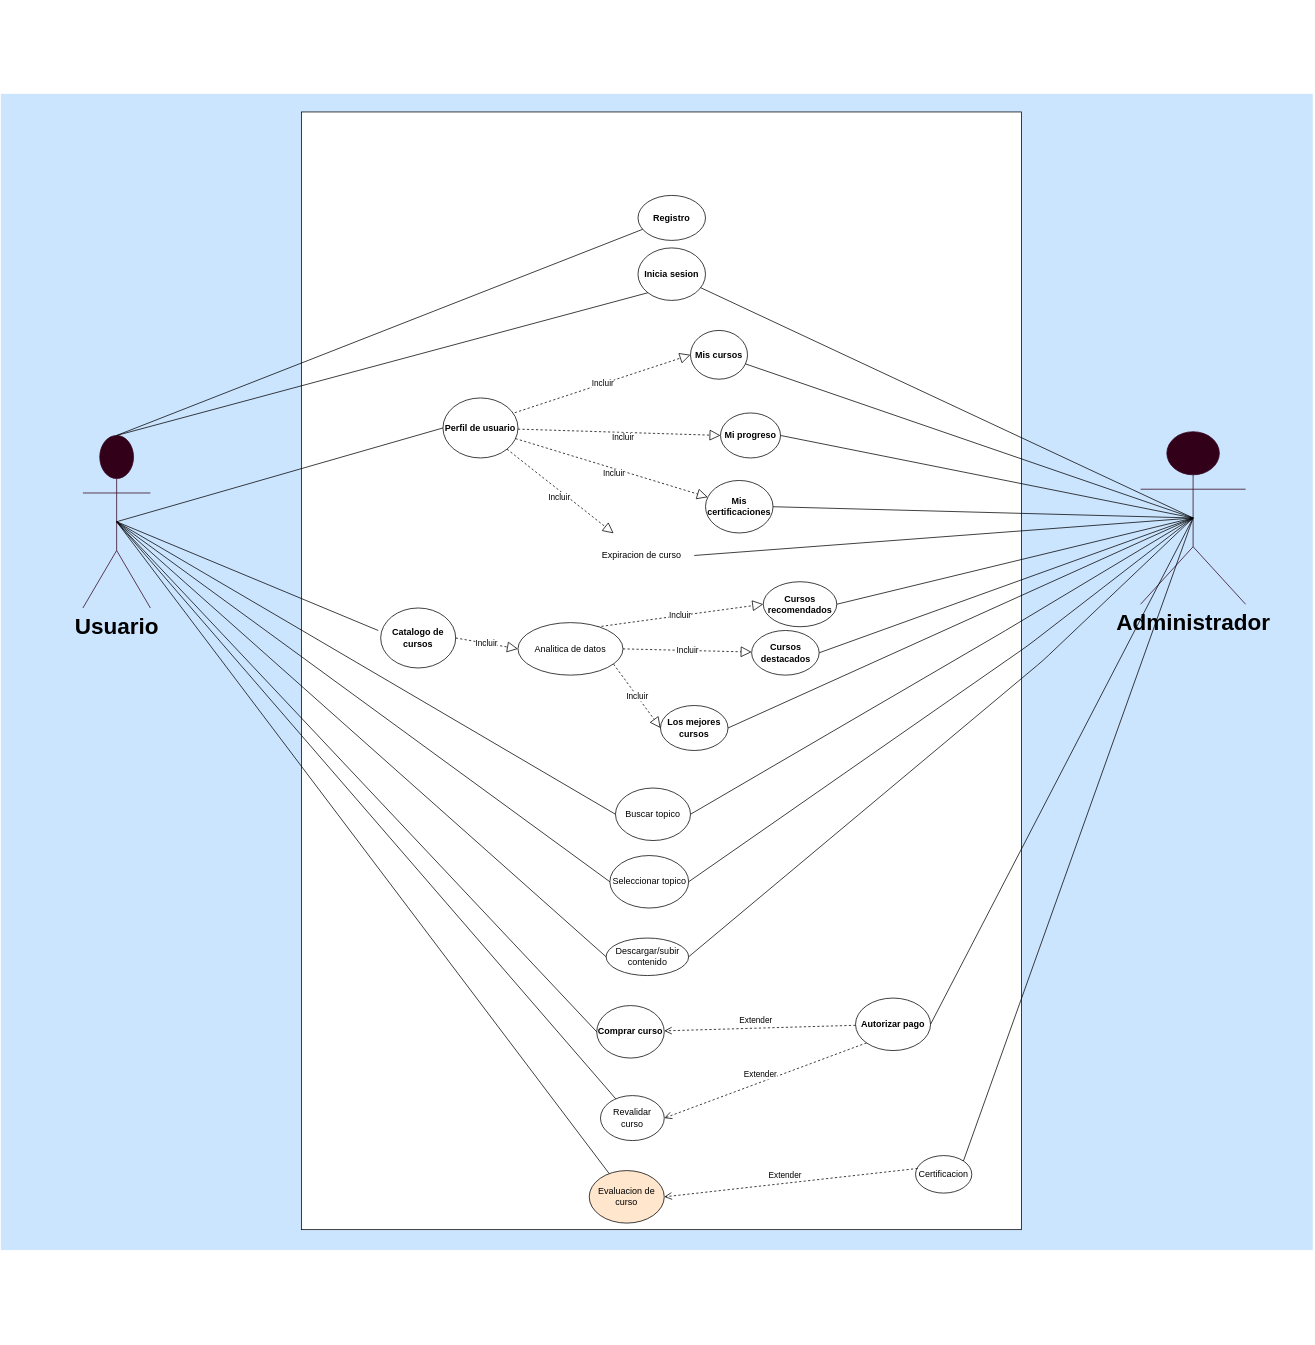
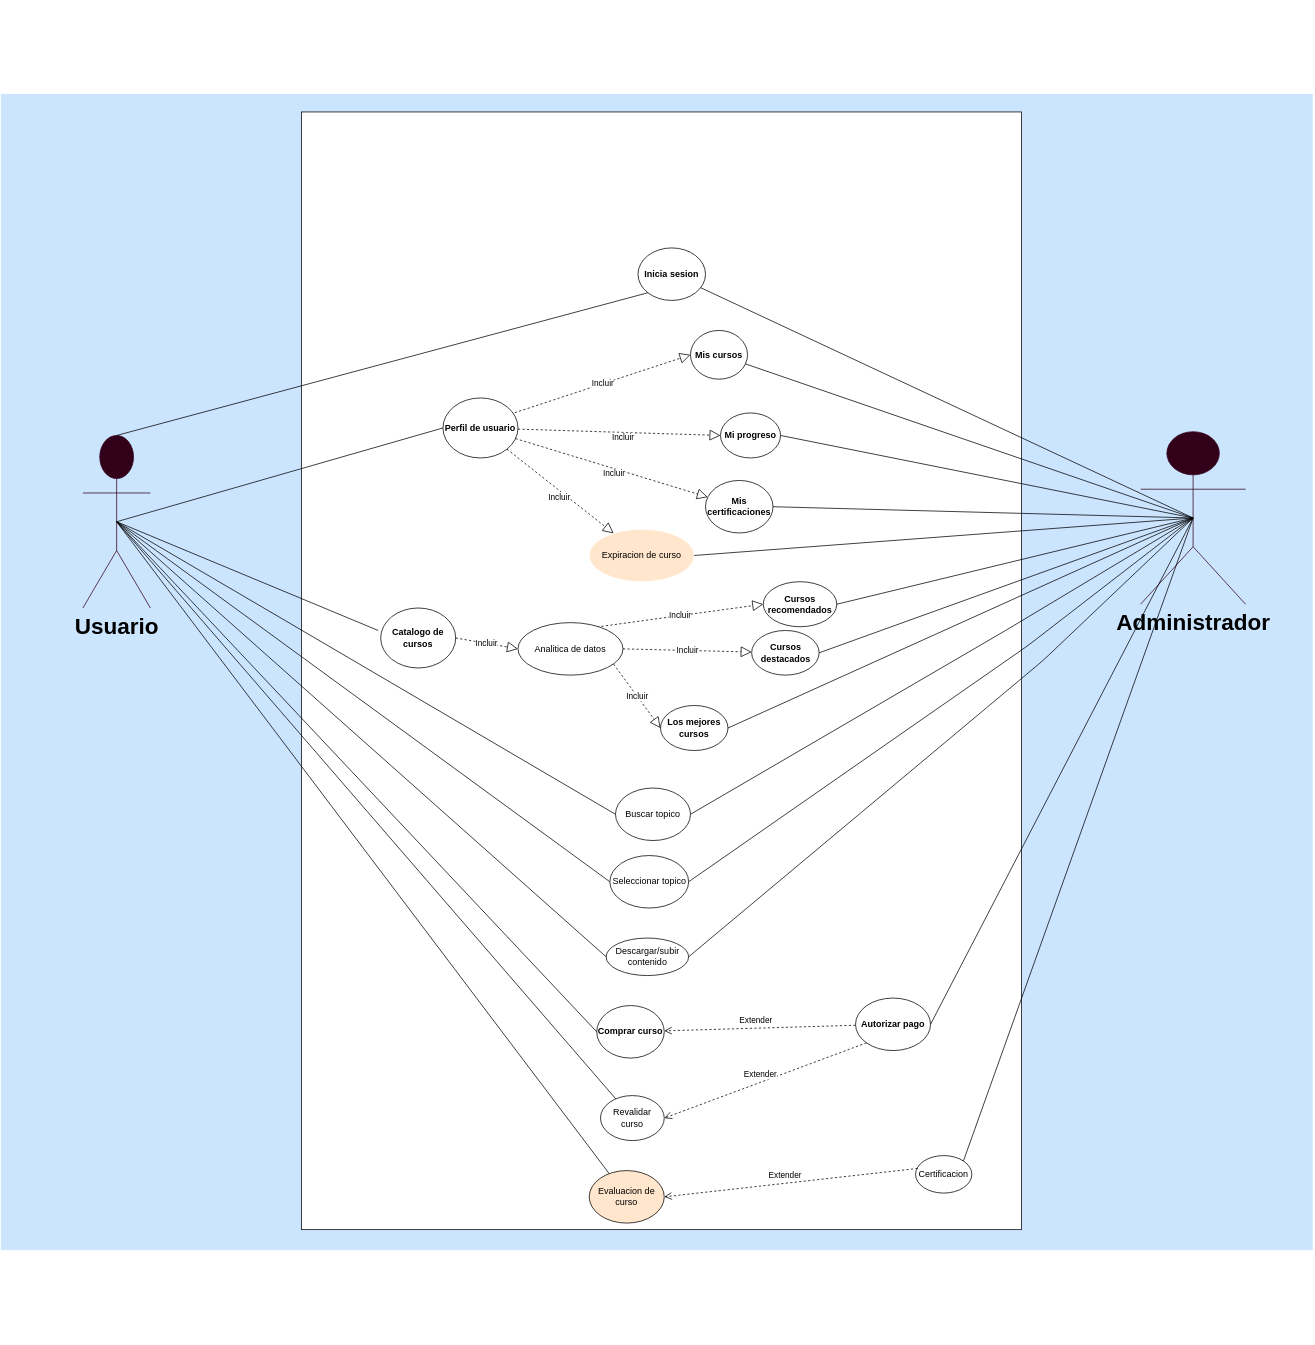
  <mxCell id="0" />
  <mxCell id="1" parent="0" />
  <mxCell id="2" value="" style="rounded=0;whiteSpace=wrap;html=1;strokeColor=#FFFFFF;fillColor=#CCE5FF;rotation=90;" parent="1" vertex="1"><mxGeometry x="20.91" y="20.17" width="1542.19" height="1750" as="geometry" /></mxCell>
  <mxCell id="3" value="" style="rounded=0;whiteSpace=wrap;html=1;rotation=90;" parent="1" vertex="1"><mxGeometry x="53.25" y="413.75" width="1490" height="960" as="geometry" /></mxCell>
  <mxCell id="4" value="&lt;b&gt;&lt;font style=&quot;font-size: 30px&quot;&gt;Usuario&lt;/font&gt;&lt;/b&gt;" style="shape=umlActor;verticalLabelPosition=bottom;verticalAlign=top;html=1;outlineConnect=0;strokeColor=#33001A;fillColor=#33001A;fontSize=30;" parent="1" vertex="1"><mxGeometry x="27" y="580" width="90" height="230" as="geometry" /></mxCell>
- <mxCell id="5" value="&lt;b&gt;Registro&lt;/b&gt;" style="ellipse;whiteSpace=wrap;html=1;" parent="1" vertex="1"><mxGeometry x="767" y="260" width="90" height="60" as="geometry" /></mxCell>
  <mxCell id="6" value="&lt;b&gt;Inicia sesion&lt;/b&gt;" style="ellipse;whiteSpace=wrap;html=1;" parent="1" vertex="1"><mxGeometry x="767" y="330" width="90" height="70" as="geometry" /></mxCell>
  <mxCell id="7" value="&lt;b&gt;Catalogo de cursos&lt;/b&gt;" style="ellipse;whiteSpace=wrap;html=1;" parent="1" vertex="1"><mxGeometry x="424" y="810" width="100" height="80" as="geometry" /></mxCell>
  <mxCell id="8" value="&lt;b&gt;Perfil de usuario&lt;/b&gt;" style="ellipse;whiteSpace=wrap;html=1;" parent="1" vertex="1"><mxGeometry x="507" y="530" width="100" height="80" as="geometry" /></mxCell>
  <mxCell id="9" value="&lt;b&gt;Comprar curso&lt;span style=&quot;color: rgba(0 , 0 , 0 , 0) ; font-family: monospace ; font-size: 0px&quot;&gt;%3CmxGraphModel%3E%3Croot%3E%3CmxCell%20id%3D%220%22%2F%3E%3CmxCell%20id%3D%221%22%20parent%3D%220%22%2F%3E%3CmxCell%20id%3D%222%22%20value%3D%22Catalogo%20de%20cursos%22%20style%3D%22ellipse%3BwhiteSpace%3Dwrap%3Bhtml%3D1%3B%22%20vertex%3D%221%22%20parent%3D%221%22%3E%3CmxGeometry%20x%3D%22170%22%20y%3D%22290%22%20width%3D%22120%22%20height%3D%2280%22%20as%3D%22geometry%22%2F%3E%3C%2FmxCell%3E%3C%2Froot%3E%3C%2FmxGraphModel%3E&lt;/span&gt;&lt;/b&gt;" style="ellipse;whiteSpace=wrap;html=1;" parent="1" vertex="1"><mxGeometry x="712" y="1340" width="90" height="70" as="geometry" /></mxCell>
  <mxCell id="10" value="&lt;b&gt;Los mejores cursos&lt;/b&gt;" style="ellipse;whiteSpace=wrap;html=1;" parent="1" vertex="1"><mxGeometry x="797" y="940" width="90" height="60" as="geometry" /></mxCell>
  <mxCell id="11" value="&lt;b&gt;Cursos destacados&lt;/b&gt;" style="ellipse;whiteSpace=wrap;html=1;" parent="1" vertex="1"><mxGeometry x="918.5" y="840" width="90" height="59.5" as="geometry" /></mxCell>
  <mxCell id="12" value="&lt;b&gt;Cursos recomendados&lt;/b&gt;" style="ellipse;whiteSpace=wrap;html=1;" parent="1" vertex="1"><mxGeometry x="934" y="775" width="98" height="60" as="geometry" /></mxCell>
  <mxCell id="13" value="&lt;b&gt;Autorizar pago&lt;/b&gt;" style="ellipse;whiteSpace=wrap;html=1;" parent="1" vertex="1"><mxGeometry x="1057" y="1330" width="100" height="70" as="geometry" /></mxCell>
- <mxCell id="14" value="" style="endArrow=none;html=1;exitX=0.5;exitY=0;exitDx=0;exitDy=0;exitPerimeter=0;" parent="1" source="4" target="5" edge="1"><mxGeometry width="50" height="50" relative="1" as="geometry"><mxPoint x="1277" y="590" as="sourcePoint" /><mxPoint x="1327" y="540" as="targetPoint" /></mxGeometry></mxCell>
  <mxCell id="15" value="" style="endArrow=none;html=1;exitX=0.5;exitY=0;exitDx=0;exitDy=0;exitPerimeter=0;entryX=0;entryY=1;entryDx=0;entryDy=0;" parent="1" source="4" target="6" edge="1"><mxGeometry width="50" height="50" relative="1" as="geometry"><mxPoint x="932" y="500" as="sourcePoint" /><mxPoint x="1003.727" y="318.744" as="targetPoint" /></mxGeometry></mxCell>
  <mxCell id="16" value="" style="endArrow=none;html=1;entryX=0;entryY=0.5;entryDx=0;entryDy=0;exitX=0.5;exitY=0.5;exitDx=0;exitDy=0;exitPerimeter=0;" parent="1" source="4" target="9" edge="1"><mxGeometry width="50" height="50" relative="1" as="geometry"><mxPoint x="927" y="560" as="sourcePoint" /><mxPoint x="1013.727" y="328.744" as="targetPoint" /><Array as="points" /></mxGeometry></mxCell>
  <mxCell id="17" value="" style="endArrow=none;html=1;entryX=-0.033;entryY=0.375;entryDx=0;entryDy=0;entryPerimeter=0;exitX=0.5;exitY=0.5;exitDx=0;exitDy=0;exitPerimeter=0;" parent="1" source="4" target="7" edge="1"><mxGeometry width="50" height="50" relative="1" as="geometry"><mxPoint x="922" y="520" as="sourcePoint" /><mxPoint x="1023.727" y="338.744" as="targetPoint" /><Array as="points" /></mxGeometry></mxCell>
  <mxCell id="18" value="" style="endArrow=none;html=1;entryX=0;entryY=0.5;entryDx=0;entryDy=0;exitX=0.5;exitY=0.5;exitDx=0;exitDy=0;exitPerimeter=0;" parent="1" source="4" target="8" edge="1"><mxGeometry width="50" height="50" relative="1" as="geometry"><mxPoint x="557" y="570" as="sourcePoint" /><mxPoint x="996.997" y="460.004" as="targetPoint" /><Array as="points" /></mxGeometry></mxCell>
  <mxCell id="19" value="Extender" style="html=1;verticalAlign=bottom;endArrow=open;dashed=1;endSize=8;" parent="1" source="13" target="9" edge="1"><mxGeometry x="0.046" y="-2" relative="1" as="geometry"><mxPoint x="1197" y="480" as="sourcePoint" /><mxPoint x="1117" y="480" as="targetPoint" /><Array as="points" /><mxPoint y="1" as="offset" /></mxGeometry></mxCell>
  <mxCell id="20" value="Incluir" style="endArrow=block;dashed=1;endFill=0;endSize=12;html=1;exitX=0.752;exitY=0.083;exitDx=0;exitDy=0;entryX=0;entryY=0.5;entryDx=0;entryDy=0;exitPerimeter=0;" parent="1" source="58" target="12" edge="1"><mxGeometry width="160" relative="1" as="geometry"><mxPoint x="1107" y="640" as="sourcePoint" /><mxPoint x="1227" y="550" as="targetPoint" /><Array as="points" /></mxGeometry></mxCell>
  <mxCell id="21" value="Incluir" style="endArrow=block;dashed=1;endFill=0;endSize=12;html=1;exitX=1;exitY=0.5;exitDx=0;exitDy=0;" parent="1" source="58" target="11" edge="1"><mxGeometry width="160" relative="1" as="geometry"><mxPoint x="1186.751" y="580.817" as="sourcePoint" /><mxPoint x="1255.01" y="649.99" as="targetPoint" /></mxGeometry></mxCell>
  <mxCell id="22" value="Incluir" style="endArrow=block;dashed=1;endFill=0;endSize=12;html=1;entryX=0;entryY=0.5;entryDx=0;entryDy=0;exitX=0.91;exitY=0.79;exitDx=0;exitDy=0;exitPerimeter=0;" parent="1" source="58" target="10" edge="1"><mxGeometry width="160" relative="1" as="geometry"><mxPoint x="1177" y="610" as="sourcePoint" /><mxPoint x="1255.01" y="640" as="targetPoint" /></mxGeometry></mxCell>
  <mxCell id="23" value="&lt;b&gt;Mis certificaciones&lt;/b&gt;" style="ellipse;whiteSpace=wrap;html=1;" parent="1" vertex="1"><mxGeometry x="857" y="640" width="90" height="70" as="geometry" /></mxCell>
  <mxCell id="24" value="&lt;b&gt;Mi progreso&lt;/b&gt;" style="ellipse;whiteSpace=wrap;html=1;" parent="1" vertex="1"><mxGeometry x="877" y="550" width="80" height="60" as="geometry" /></mxCell>
  <mxCell id="25" value="&lt;b&gt;Mis cursos&lt;/b&gt;" style="ellipse;whiteSpace=wrap;html=1;" parent="1" vertex="1"><mxGeometry y="440" width="76" height="65" as="geometry" x="837" /></mxCell>
  <mxCell id="26" value="Incluir" style="endArrow=block;dashed=1;endFill=0;endSize=12;html=1;entryX=0;entryY=0.5;entryDx=0;entryDy=0;exitX=0.957;exitY=0.246;exitDx=0;exitDy=0;exitPerimeter=0;" parent="1" source="8" target="25" edge="1"><mxGeometry width="160" relative="1" as="geometry"><mxPoint x="1136" y="714" as="sourcePoint" /><mxPoint x="1217" y="740" as="targetPoint" /><Array as="points" /></mxGeometry></mxCell>
  <mxCell id="27" value="Incluir" style="endArrow=block;dashed=1;endFill=0;endSize=12;html=1;entryX=0;entryY=0.5;entryDx=0;entryDy=0;" parent="1" source="8" target="24" edge="1"><mxGeometry x="0.039" y="-7" width="160" relative="1" as="geometry"><mxPoint x="1087" y="860" as="sourcePoint" /><mxPoint x="1168" y="886" as="targetPoint" /><mxPoint as="offset" /></mxGeometry></mxCell>
  <mxCell id="28" value="Incluir" style="endArrow=block;dashed=1;endFill=0;endSize=12;html=1;" parent="1" source="8" target="23" edge="1"><mxGeometry x="0.039" y="-7" width="160" relative="1" as="geometry"><mxPoint x="1047" y="870" as="sourcePoint" /><mxPoint x="1151.645" y="951.716" as="targetPoint" /><mxPoint as="offset" /></mxGeometry></mxCell>
  <mxCell id="29" value="&lt;font style=&quot;font-size: 30px&quot;&gt;&lt;b&gt;Administrador&lt;/b&gt;&lt;/font&gt;" style="shape=umlActor;verticalLabelPosition=bottom;verticalAlign=top;html=1;outlineConnect=0;strokeColor=#33001A;fillColor=#33001A;fontSize=30;" parent="1" vertex="1"><mxGeometry x="1437" y="575" width="140" height="230" as="geometry" /></mxCell>
  <mxCell id="30" value="" style="endArrow=none;html=1;entryX=0.5;entryY=0.5;entryDx=0;entryDy=0;entryPerimeter=0;" parent="1" source="6" target="29" edge="1"><mxGeometry width="50" height="50" relative="1" as="geometry"><mxPoint x="1307" y="504.13" as="sourcePoint" /><mxPoint x="1517" y="635.878" as="targetPoint" /></mxGeometry></mxCell>
  <mxCell id="31" value="" style="endArrow=none;html=1;exitX=1;exitY=0.5;exitDx=0;exitDy=0;entryX=0.5;entryY=0.5;entryDx=0;entryDy=0;entryPerimeter=0;" parent="1" source="13" target="29" edge="1"><mxGeometry width="50" height="50" relative="1" as="geometry"><mxPoint x="1427" y="608.25" as="sourcePoint" /><mxPoint x="1637" y="739.998" as="targetPoint" /></mxGeometry></mxCell>
  <mxCell id="32" value="" style="endArrow=none;html=1;exitX=1;exitY=0.5;exitDx=0;exitDy=0;entryX=0.5;entryY=0.5;entryDx=0;entryDy=0;entryPerimeter=0;" parent="1" source="12" target="29" edge="1"><mxGeometry width="50" height="50" relative="1" as="geometry"><mxPoint x="1407" y="718.25" as="sourcePoint" /><mxPoint x="1617" y="849.998" as="targetPoint" /><Array as="points" /></mxGeometry></mxCell>
  <mxCell id="33" value="" style="endArrow=none;html=1;exitX=1;exitY=0.5;exitDx=0;exitDy=0;entryX=0.5;entryY=0.5;entryDx=0;entryDy=0;entryPerimeter=0;" parent="1" source="11" target="29" edge="1"><mxGeometry width="50" height="50" relative="1" as="geometry"><mxPoint x="1423" y="715" as="sourcePoint" /><mxPoint x="1562" y="580" as="targetPoint" /><Array as="points" /></mxGeometry></mxCell>
  <mxCell id="34" value="" style="endArrow=none;html=1;exitX=1;exitY=0.5;exitDx=0;exitDy=0;entryX=0.5;entryY=0.5;entryDx=0;entryDy=0;entryPerimeter=0;" parent="1" source="10" target="29" edge="1"><mxGeometry width="50" height="50" relative="1" as="geometry"><mxPoint x="1427" y="825" as="sourcePoint" /><mxPoint x="1612" y="650" as="targetPoint" /><Array as="points" /></mxGeometry></mxCell>
  <mxCell id="35" value="" style="endArrow=none;html=1;entryX=0.5;entryY=0.5;entryDx=0;entryDy=0;entryPerimeter=0;" parent="1" source="25" target="29" edge="1"><mxGeometry width="50" height="50" relative="1" as="geometry"><mxPoint x="1417" y="930" as="sourcePoint" /><mxPoint x="1597" y="630" as="targetPoint" /><Array as="points" /></mxGeometry></mxCell>
  <mxCell id="36" value="" style="endArrow=none;html=1;exitX=1;exitY=0.5;exitDx=0;exitDy=0;entryX=0.5;entryY=0.5;entryDx=0;entryDy=0;entryPerimeter=0;" parent="1" source="24" target="29" edge="1"><mxGeometry width="50" height="50" relative="1" as="geometry"><mxPoint x="1352.7" y="1028.03" as="sourcePoint" /><mxPoint x="1612" y="650" as="targetPoint" /><Array as="points" /></mxGeometry></mxCell>
  <mxCell id="37" value="" style="endArrow=none;html=1;exitX=1;exitY=0.5;exitDx=0;exitDy=0;entryX=0.5;entryY=0.5;entryDx=0;entryDy=0;entryPerimeter=0;" parent="1" source="23" target="29" edge="1"><mxGeometry width="50" height="50" relative="1" as="geometry"><mxPoint x="1233.6" y="1040.974" as="sourcePoint" /><mxPoint x="1612" y="650" as="targetPoint" /><Array as="points" /></mxGeometry></mxCell>
- <mxCell id="38" value="Expiracion de curso" style="ellipse;whiteSpace=wrap;html=1;strokeColor=#FFFFFF;" parent="1" vertex="1"><mxGeometry x="702" y="705" width="140" height="70" as="geometry" /></mxCell>
+ <mxCell id="38" value="Expiracion de curso" style="ellipse;whiteSpace=wrap;html=1;strokeColor=#FFFFFF;fillColor=#ffe6cc;" parent="1" vertex="1"><mxGeometry x="702" y="705" width="140" height="70" as="geometry" /></mxCell>
  <mxCell id="39" value="Incluir" style="endArrow=block;dashed=1;endFill=0;endSize=12;html=1;exitX=1;exitY=1;exitDx=0;exitDy=0;" parent="1" source="8" target="38" edge="1"><mxGeometry x="0.039" y="-7" width="160" relative="1" as="geometry"><mxPoint x="727" y="970" as="sourcePoint" /><mxPoint x="775.557" y="1136.022" as="targetPoint" /><mxPoint as="offset" /></mxGeometry></mxCell>
  <mxCell id="40" value="Revalidar curso" style="ellipse;whiteSpace=wrap;html=1;strokeColor=#000000;" parent="1" vertex="1"><mxGeometry x="717" y="1460" width="85" height="60" as="geometry" /></mxCell>
  <mxCell id="41" value="Extender" style="html=1;verticalAlign=bottom;endArrow=open;dashed=1;endSize=8;entryX=1;entryY=0.5;entryDx=0;entryDy=0;exitX=0;exitY=1;exitDx=0;exitDy=0;" parent="1" source="13" target="40" edge="1"><mxGeometry x="0.046" y="-2" relative="1" as="geometry"><mxPoint x="1042.746" y="844.437" as="sourcePoint" /><mxPoint x="837.004" y="765" as="targetPoint" /><Array as="points" /><mxPoint y="1" as="offset" /></mxGeometry></mxCell>
  <mxCell id="42" value="" style="endArrow=none;html=1;exitX=0.5;exitY=0.5;exitDx=0;exitDy=0;exitPerimeter=0;" parent="1" source="4" target="40" edge="1"><mxGeometry width="50" height="50" relative="1" as="geometry"><mxPoint x="272" y="715" as="sourcePoint" /><mxPoint x="724.3" y="940" as="targetPoint" /><Array as="points" /></mxGeometry></mxCell>
  <mxCell id="43" value="Evaluacion de curso" style="ellipse;whiteSpace=wrap;html=1;strokeColor=#000000;fillColor=#ffe6cc;" parent="1" vertex="1"><mxGeometry x="702" y="1560" width="100" height="70" as="geometry" /></mxCell>
  <mxCell id="44" value="Certificacion" style="ellipse;whiteSpace=wrap;html=1;strokeColor=#000000;" parent="1" vertex="1"><mxGeometry x="1137" y="1540" width="75" height="50" as="geometry" /></mxCell>
  <mxCell id="45" value="Extender" style="html=1;verticalAlign=bottom;endArrow=open;dashed=1;endSize=8;entryX=1;entryY=0.5;entryDx=0;entryDy=0;exitX=0.037;exitY=0.343;exitDx=0;exitDy=0;exitPerimeter=0;" parent="1" source="44" target="43" edge="1"><mxGeometry x="0.046" y="-2" relative="1" as="geometry"><mxPoint x="983.5" y="950" as="sourcePoint" /><mxPoint x="800.5" y="930" as="targetPoint" /><Array as="points" /><mxPoint y="1" as="offset" /></mxGeometry></mxCell>
  <mxCell id="46" value="" style="endArrow=none;html=1;exitX=0.5;exitY=0.5;exitDx=0;exitDy=0;exitPerimeter=0;" parent="1" source="4" target="43" edge="1"><mxGeometry width="50" height="50" relative="1" as="geometry"><mxPoint x="272" y="715" as="sourcePoint" /><mxPoint x="724.3" y="1110" as="targetPoint" /><Array as="points" /></mxGeometry></mxCell>
  <mxCell id="47" value="Buscar topico" style="ellipse;whiteSpace=wrap;html=1;strokeColor=#000000;" parent="1" vertex="1"><mxGeometry x="737" y="1050" width="100" height="70" as="geometry" /></mxCell>
  <mxCell id="48" value="Seleccionar topico" style="ellipse;whiteSpace=wrap;html=1;strokeColor=#000000;" parent="1" vertex="1"><mxGeometry x="729.5" y="1140" width="105" height="70" as="geometry" /></mxCell>
  <mxCell id="49" value="Descargar/subir contenido" style="ellipse;whiteSpace=wrap;html=1;strokeColor=#000000;" parent="1" vertex="1"><mxGeometry x="724.5" y="1250" width="110" height="50" as="geometry" /></mxCell>
  <mxCell id="50" style="edgeStyle=orthogonalEdgeStyle;rounded=0;orthogonalLoop=1;jettySize=auto;html=1;exitX=0.5;exitY=1;exitDx=0;exitDy=0;" parent="1" source="47" target="47" edge="1"><mxGeometry relative="1" as="geometry" /></mxCell>
  <mxCell id="51" value="" style="endArrow=none;html=1;entryX=0;entryY=0.5;entryDx=0;entryDy=0;exitX=0.5;exitY=0.5;exitDx=0;exitDy=0;exitPerimeter=0;" parent="1" source="4" target="49" edge="1"><mxGeometry width="50" height="50" relative="1" as="geometry"><mxPoint x="272" y="715" as="sourcePoint" /><mxPoint x="737" y="1275" as="targetPoint" /><Array as="points" /></mxGeometry></mxCell>
  <mxCell id="52" value="" style="endArrow=none;html=1;entryX=0;entryY=0.5;entryDx=0;entryDy=0;exitX=0.5;exitY=0.5;exitDx=0;exitDy=0;exitPerimeter=0;" parent="1" source="4" target="48" edge="1"><mxGeometry width="50" height="50" relative="1" as="geometry"><mxPoint x="272" y="715" as="sourcePoint" /><mxPoint x="702" y="1120" as="targetPoint" /><Array as="points" /></mxGeometry></mxCell>
  <mxCell id="53" value="" style="endArrow=none;html=1;entryX=0;entryY=0.5;entryDx=0;entryDy=0;exitX=0.5;exitY=0.5;exitDx=0;exitDy=0;exitPerimeter=0;" parent="1" source="4" target="47" edge="1"><mxGeometry width="50" height="50" relative="1" as="geometry"><mxPoint x="282" y="725" as="sourcePoint" /><mxPoint x="702" y="1005" as="targetPoint" /><Array as="points" /></mxGeometry></mxCell>
  <mxCell id="54" value="" style="endArrow=none;html=1;exitX=1;exitY=0.5;exitDx=0;exitDy=0;entryX=0.5;entryY=0.5;entryDx=0;entryDy=0;entryPerimeter=0;" parent="1" source="38" target="29" edge="1"><mxGeometry width="50" height="50" relative="1" as="geometry"><mxPoint x="982" y="650" as="sourcePoint" /><mxPoint x="1612" y="650" as="targetPoint" /><Array as="points" /></mxGeometry></mxCell>
  <mxCell id="55" value="" style="endArrow=none;html=1;exitX=1;exitY=0.5;exitDx=0;exitDy=0;entryX=0.5;entryY=0.5;entryDx=0;entryDy=0;entryPerimeter=0;" parent="1" source="47" target="29" edge="1"><mxGeometry width="50" height="50" relative="1" as="geometry"><mxPoint x="1055" y="870" as="sourcePoint" /><mxPoint x="1612" y="650" as="targetPoint" /><Array as="points"><mxPoint x="1257" y="840" /></Array></mxGeometry></mxCell>
  <mxCell id="56" value="" style="endArrow=none;html=1;entryX=0.5;entryY=0.5;entryDx=0;entryDy=0;entryPerimeter=0;exitX=1;exitY=0.5;exitDx=0;exitDy=0;" parent="1" source="48" target="29" edge="1"><mxGeometry width="50" height="50" relative="1" as="geometry"><mxPoint x="847" y="975" as="sourcePoint" /><mxPoint x="1612" y="650" as="targetPoint" /><Array as="points"><mxPoint x="1287" y="860" /></Array></mxGeometry></mxCell>
  <mxCell id="57" value="" style="endArrow=none;html=1;entryX=0.5;entryY=0.5;entryDx=0;entryDy=0;entryPerimeter=0;exitX=1;exitY=0.5;exitDx=0;exitDy=0;" parent="1" source="49" target="29" edge="1"><mxGeometry width="50" height="50" relative="1" as="geometry"><mxPoint x="842" y="1065" as="sourcePoint" /><mxPoint x="1612" y="650" as="targetPoint" /><Array as="points"><mxPoint x="1307" y="880" /></Array></mxGeometry></mxCell>
  <mxCell id="58" value="Analitica de datos" style="ellipse;whiteSpace=wrap;html=1;strokeColor=#000000;" parent="1" vertex="1"><mxGeometry x="607" y="829.5" width="140" height="70" as="geometry" /></mxCell>
  <mxCell id="59" value="Incluir" style="endArrow=block;dashed=1;endFill=0;endSize=12;html=1;exitX=1;exitY=0.5;exitDx=0;exitDy=0;entryX=0;entryY=0.5;entryDx=0;entryDy=0;" parent="1" source="7" target="58" edge="1"><mxGeometry width="160" relative="1" as="geometry"><mxPoint x="582.28" y="775.81" as="sourcePoint" /><mxPoint x="702" y="740" as="targetPoint" /><Array as="points" /></mxGeometry></mxCell>
  <mxCell id="60" value="" style="endArrow=none;html=1;exitX=1;exitY=0;exitDx=0;exitDy=0;entryX=0.5;entryY=0.5;entryDx=0;entryDy=0;entryPerimeter=0;" parent="1" source="44" target="29" edge="1"><mxGeometry width="50" height="50" relative="1" as="geometry"><mxPoint x="1077" y="1275" as="sourcePoint" /><mxPoint x="1517" y="700" as="targetPoint" /></mxGeometry></mxCell>
